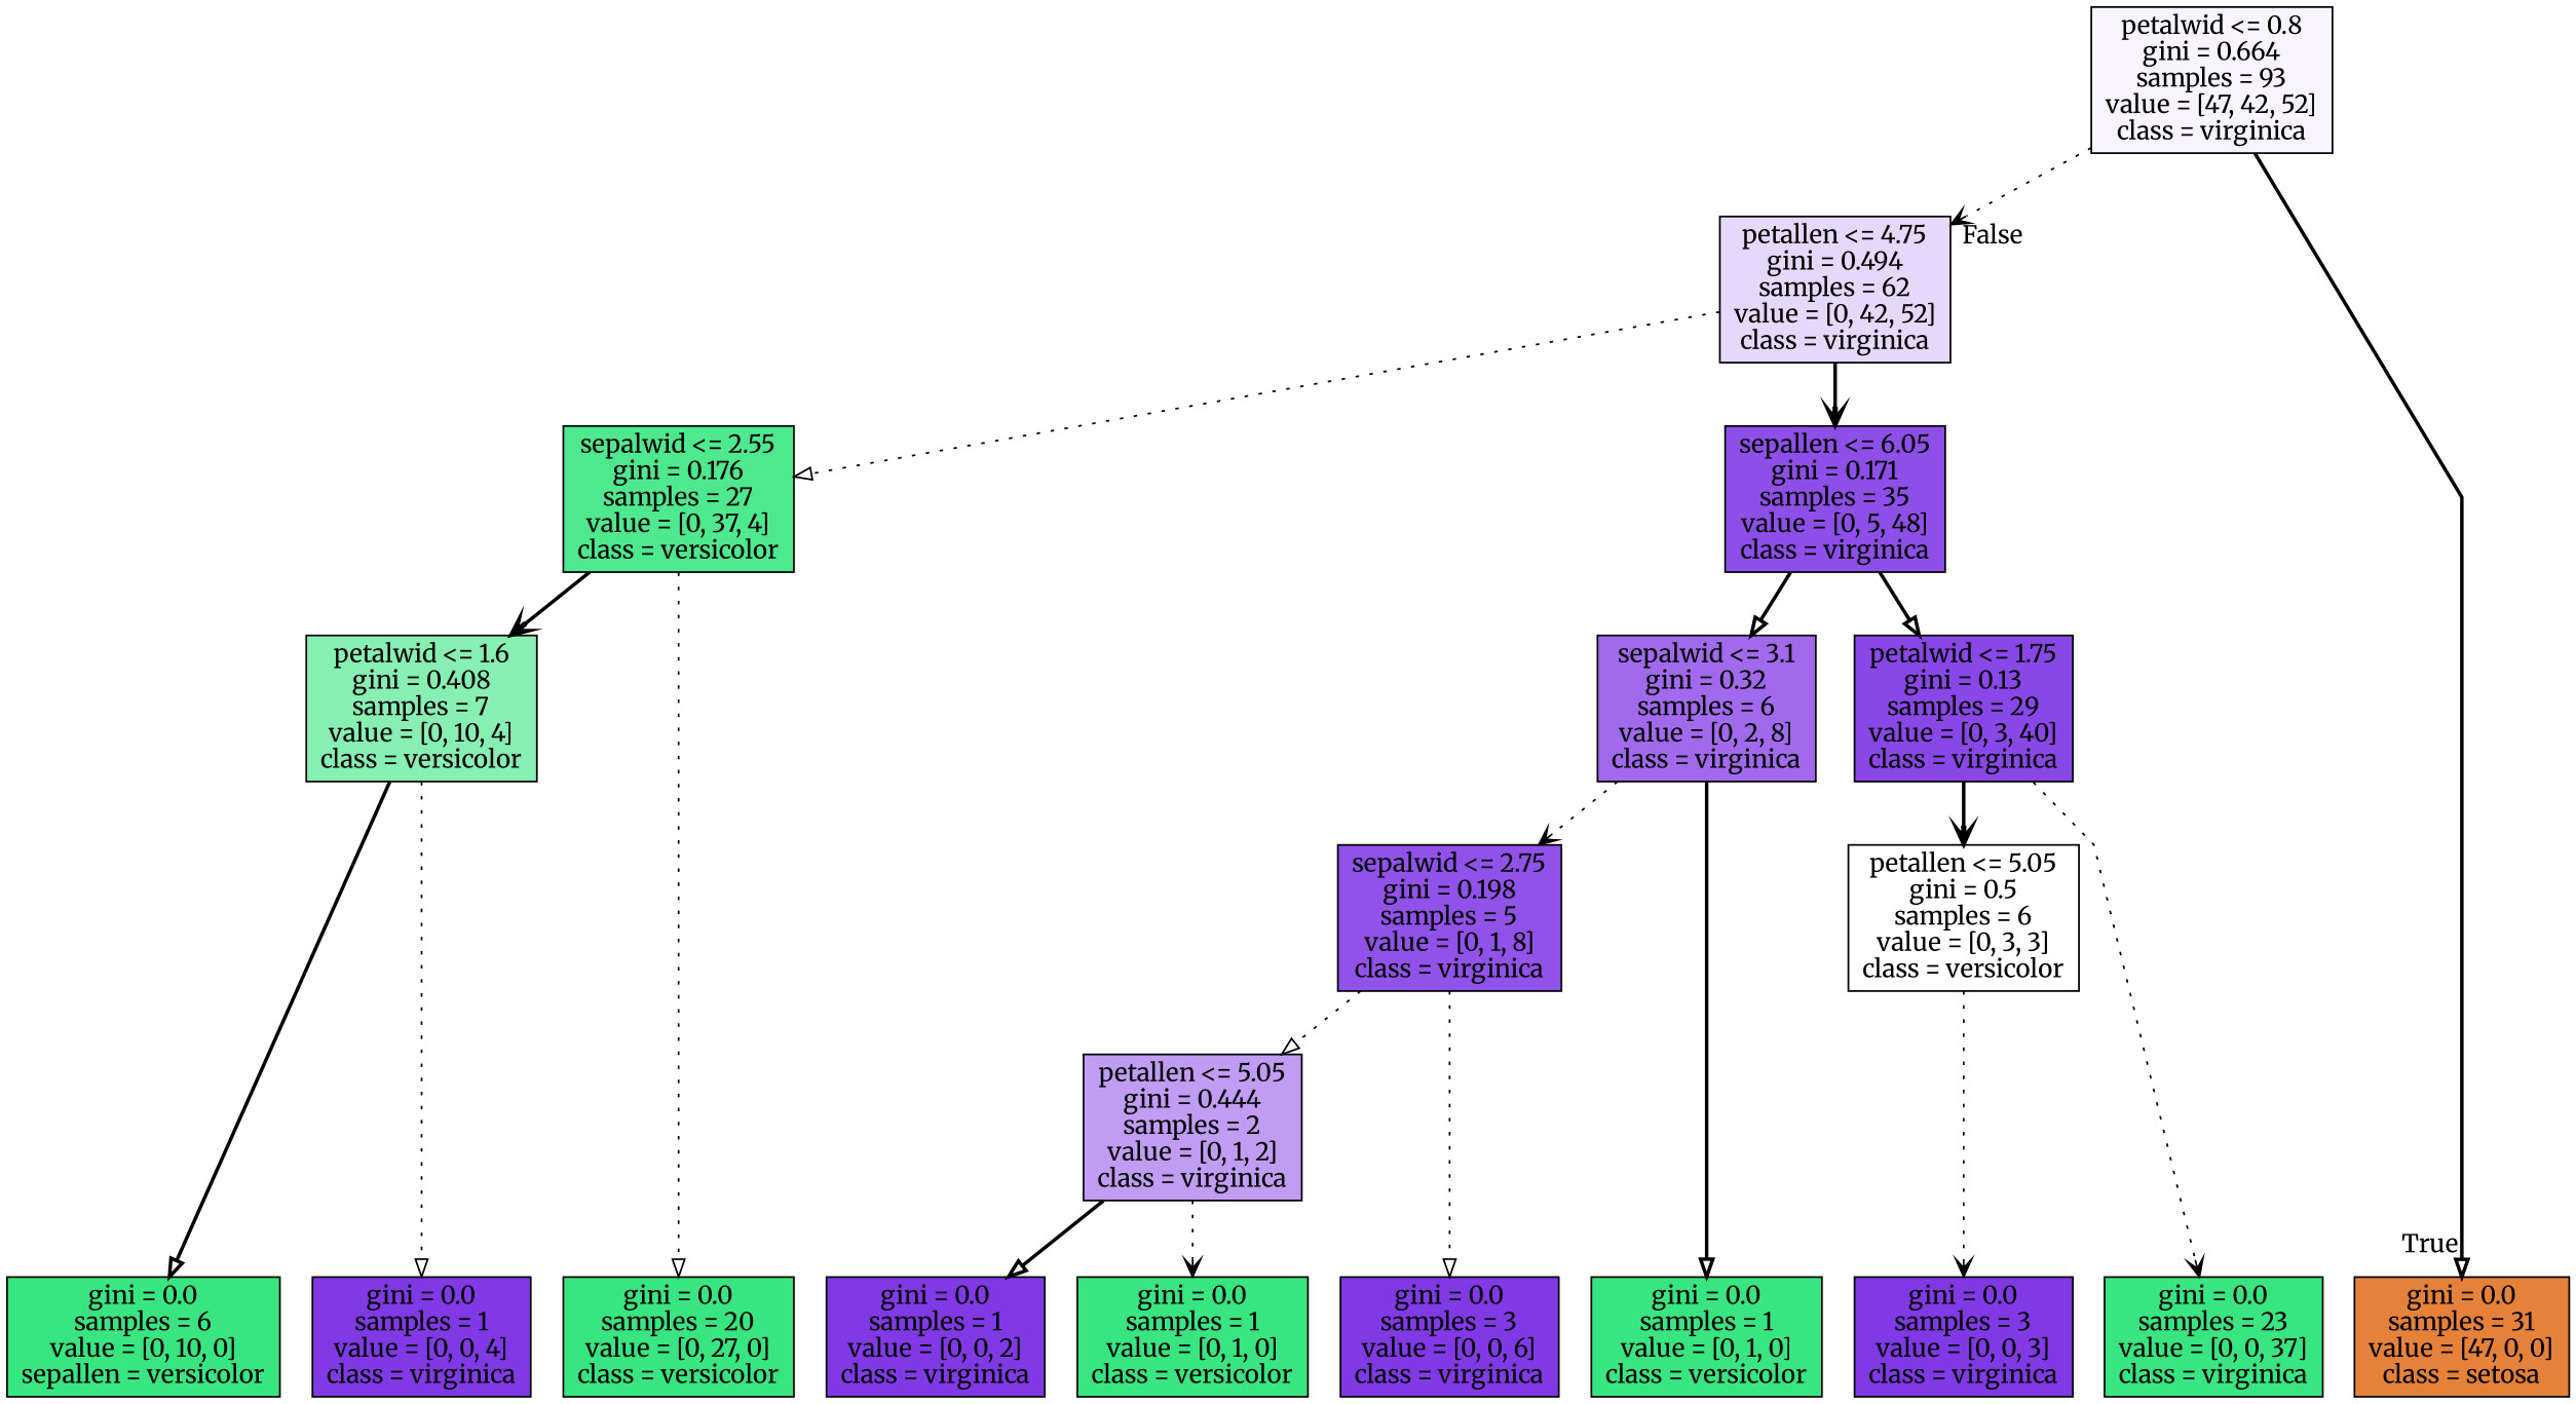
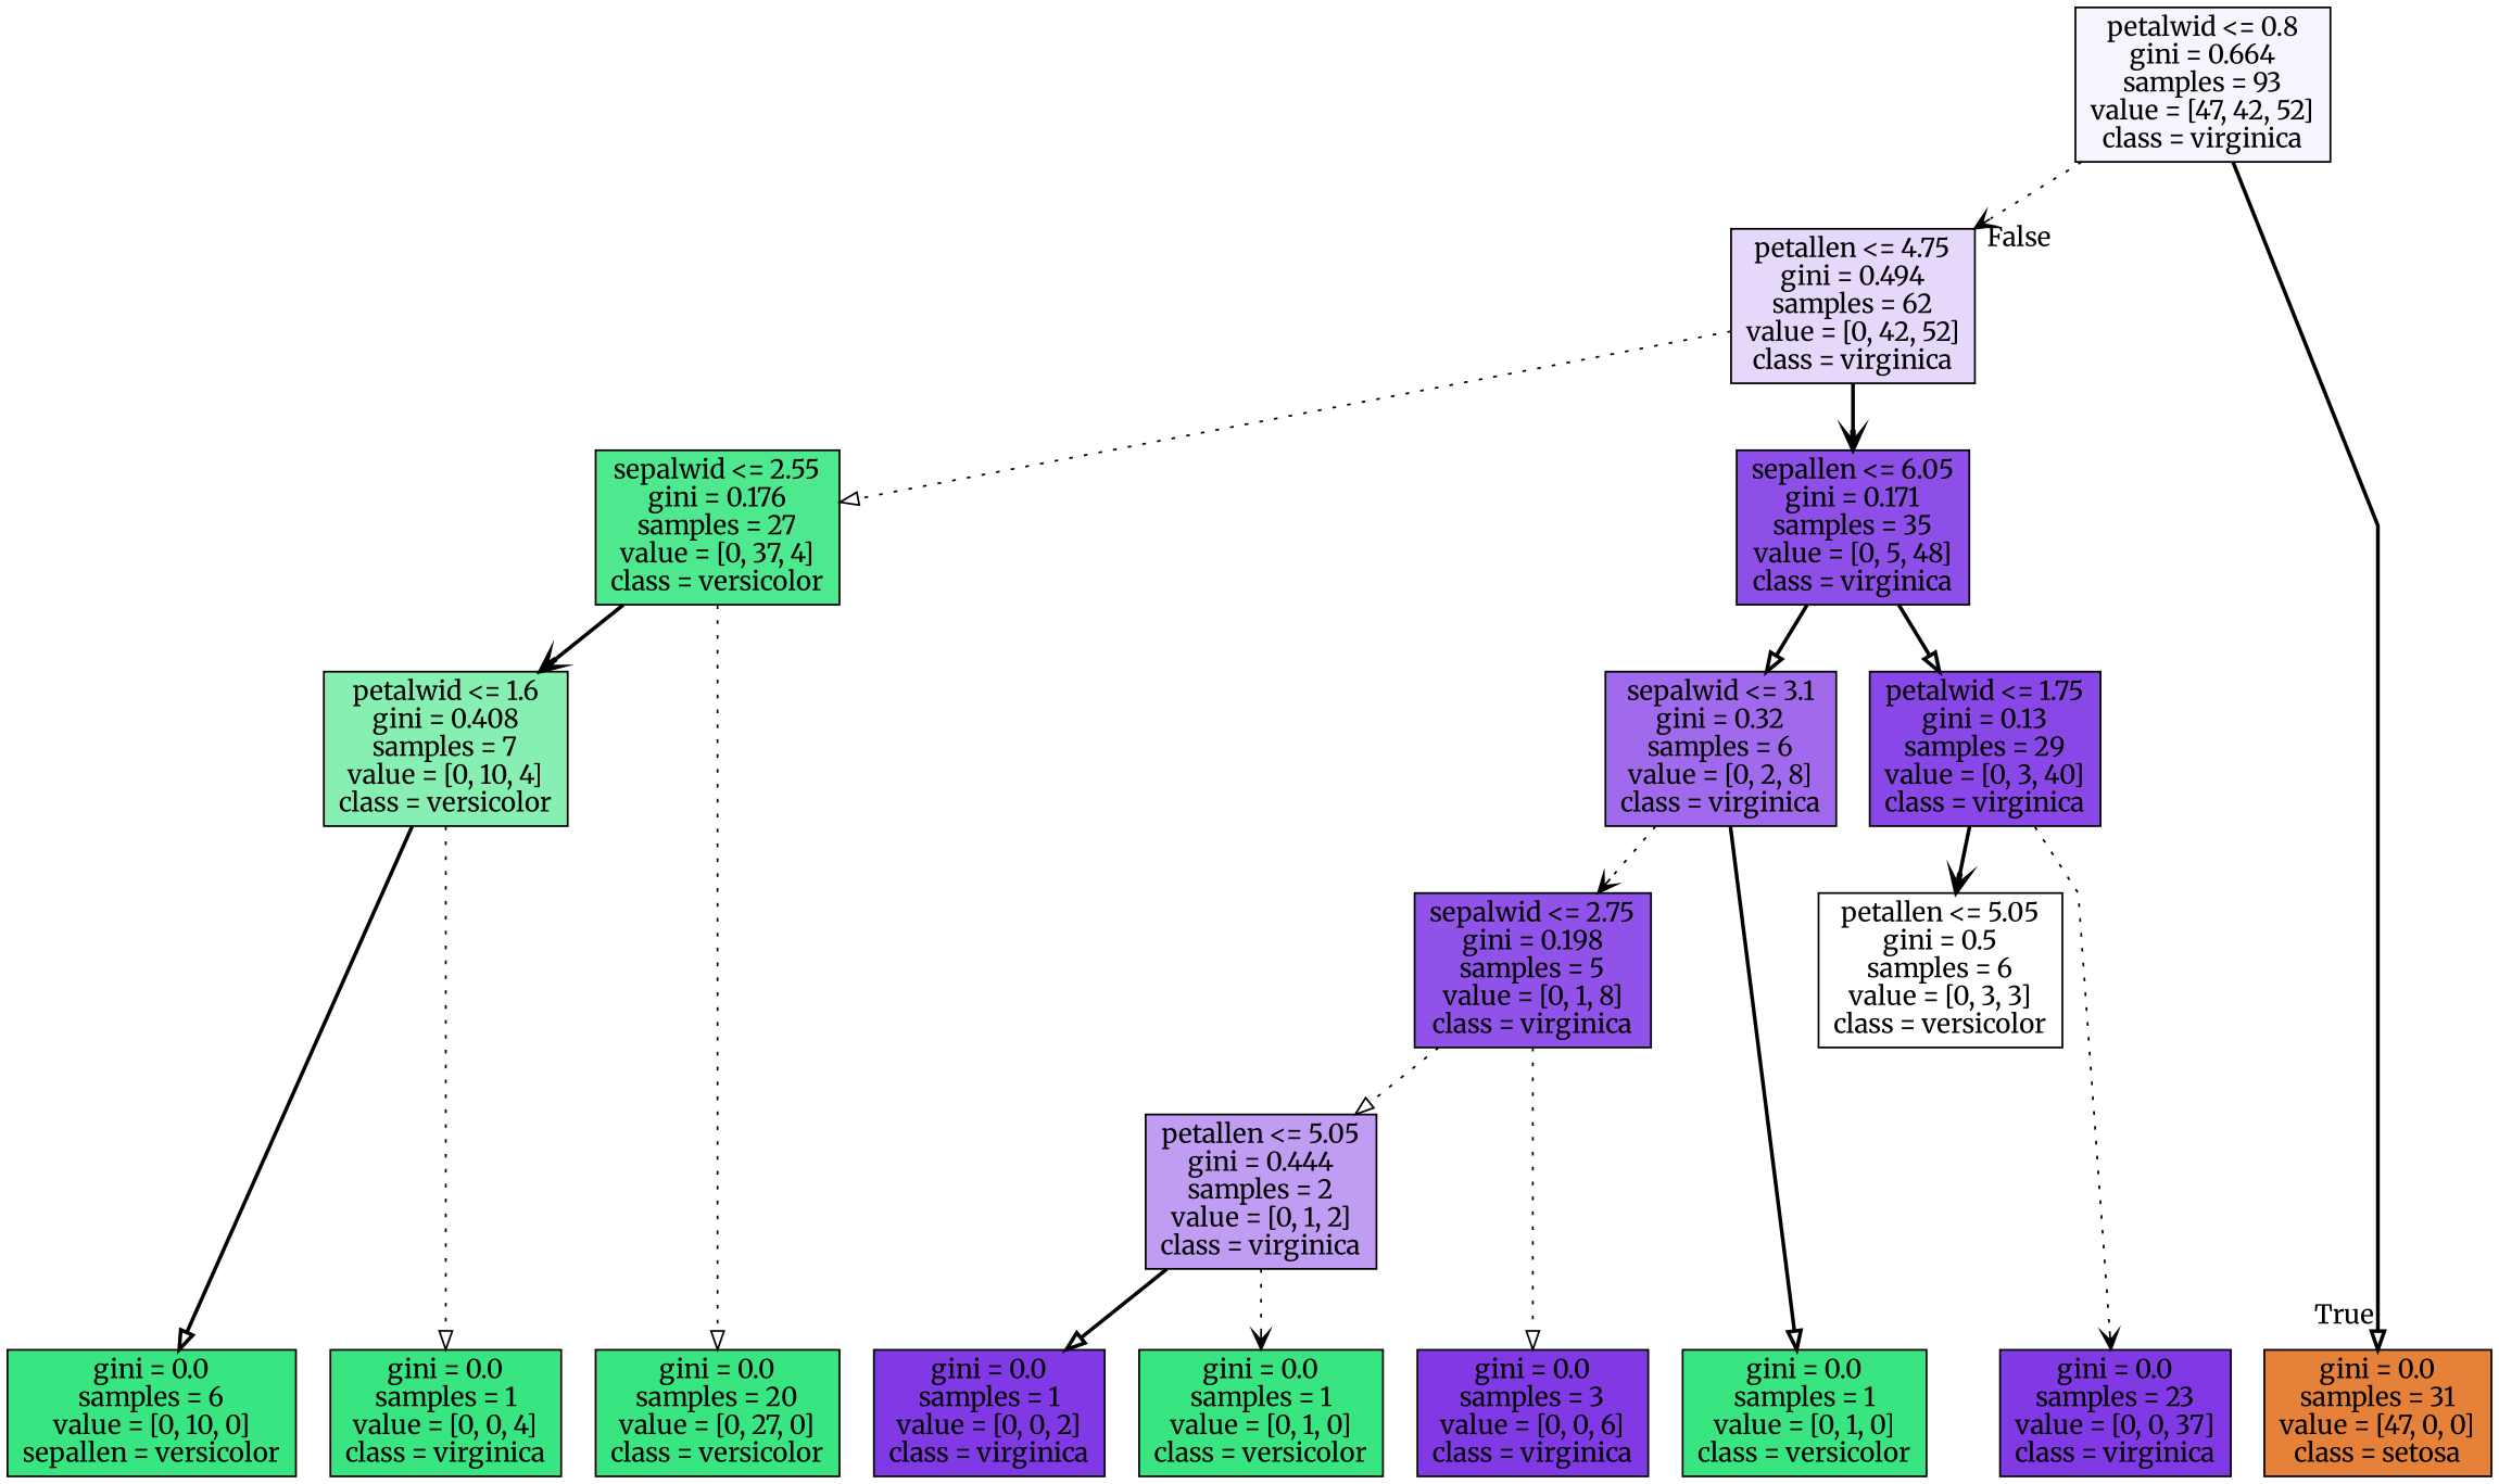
  digraph {
    fontname=Merriweather
    ranksep=equally
    splines=polyline
    node [color=black fillcolor="#8139e5ff" fontname=Merriweather shape=box style=filled]
    edge [arrowhead=onormal fontname=Merriweather style=dotted]
    n1 [fillcolor="#8139e50e" label="petalwid <= 0.8\ngini = 0.664\nsamples = 93\nvalue = [47, 42, 52]\nclass = virginica"]
    n2 [fillcolor="#8139e531" label="petallen <= 4.75\ngini = 0.494\nsamples = 62\nvalue = [0, 42, 52]\nclass = virginica"]
    n3 [fillcolor="#39e581e3" label="sepalwid <= 2.55\ngini = 0.176\nsamples = 27\nvalue = [0, 37, 4]\nclass = versicolor"]
    n4 [fillcolor="#8139e5e4" label="sepallen <= 6.05\ngini = 0.171\nsamples = 35\nvalue = [0, 5, 48]\nclass = virginica"]
    n5 [fillcolor="#39e58199" label="petalwid <= 1.6\ngini = 0.408\nsamples = 7\nvalue = [0, 10, 4]\nclass = versicolor"]
    n6 [fillcolor="#8139e5bf" label="sepalwid <= 3.1\ngini = 0.32\nsamples = 6\nvalue = [0, 2, 8]\nclass = virginica"]
    n7 [fillcolor="#8139e5ec" label="petalwid <= 1.75\ngini = 0.13\nsamples = 29\nvalue = [0, 3, 40]\nclass = virginica"]
    n8 [fillcolor="#8139e5df" label="sepalwid <= 2.75\ngini = 0.198\nsamples = 5\nvalue = [0, 1, 8]\nclass = virginica"]
    n9 [fillcolor="#39e58100" label="petallen <= 5.05\ngini = 0.5\nsamples = 6\nvalue = [0, 3, 3]\nclass = versicolor"]
    n10 [fillcolor="#8139e57f" label="petallen <= 5.05\ngini = 0.444\nsamples = 2\nvalue = [0, 1, 2]\nclass = virginica"]
    n11 [fillcolor="#e58139ff" label="gini = 0.0\nsamples = 31\nvalue = [47, 0, 0]\nclass = setosa"]
    n12 [fillcolor="#39e581ff" label="gini = 0.0\nsamples = 6\nvalue = [0, 10, 0]\nsepallen = versicolor"]
-   n13 [label="gini = 0.0\nsamples = 1\nvalue = [0, 0, 4]\nclass = virginica"]
+   n13 [fillcolor="#39e581ff" label="gini = 0.0\nsamples = 1\nvalue = [0, 0, 4]\nclass = virginica"]
    n14 [fillcolor="#39e581ff" label="gini = 0.0\nsamples = 20\nvalue = [0, 27, 0]\nclass = versicolor"]
    n15 [label="gini = 0.0\nsamples = 1\nvalue = [0, 0, 2]\nclass = virginica"]
    n16 [fillcolor="#39e581ff" label="gini = 0.0\nsamples = 1\nvalue = [0, 1, 0]\nclass = versicolor"]
    n17 [label="gini = 0.0\nsamples = 3\nvalue = [0, 0, 6]\nclass = virginica"]
    n18 [fillcolor="#39e581ff" label="gini = 0.0\nsamples = 1\nvalue = [0, 1, 0]\nclass = versicolor"]
-   n19 [label="gini = 0.0\nsamples = 3\nvalue = [0, 0, 3]\nclass = virginica"]
-   n20 [fillcolor="#39e581ff" label="gini = 0.0\nsamples = 23\nvalue = [0, 0, 37]\nclass = virginica"]
+   n20 [label="gini = 0.0\nsamples = 23\nvalue = [0, 0, 37]\nclass = virginica"]
    subgraph sub_1 {
      rank=same
      n1
    }
    subgraph sub_2 {
      rank=same
      n2
    }
    subgraph sub_3 {
      rank=same
      n3
      n4
    }
    subgraph sub_4 {
      rank=same
      n5
      n6
      n7
    }
    subgraph sub_5 {
      rank=same
      n8
      n9
    }
    subgraph sub_6 {
      rank=same
      n10
    }
    subgraph sub_7 {
      rank=same
      n11
      n12
      n13
      n14
      n15
      n16
      n17
      n18
-     n19
      n20
    }
    n1 -> n2 [arrowhead=vee headlabel=False labelangle=-45 labeldistance=2.5]
    n1 -> n11 [headlabel=True labelangle=45 labeldistance=2.5 style=bold]
    n2 -> n3
    n2 -> n4 [arrowhead=vee style=bold]
    n3 -> n5 [arrowhead=vee style=bold]
    n3 -> n14
    n4 -> n6 [style=bold]
    n4 -> n7 [style=bold]
    n5 -> n12 [style=bold]
    n5 -> n13
    n6 -> n8 [arrowhead=vee]
    n6 -> n18 [style=bold]
    n7 -> n9 [arrowhead=vee style=bold]
    n7 -> n20 [arrowhead=vee]
    n8 -> n10
    n8 -> n17
-   n9 -> n19 [arrowhead=vee]
    n10 -> n15 [style=bold]
    n10 -> n16 [arrowhead=vee]
  }
